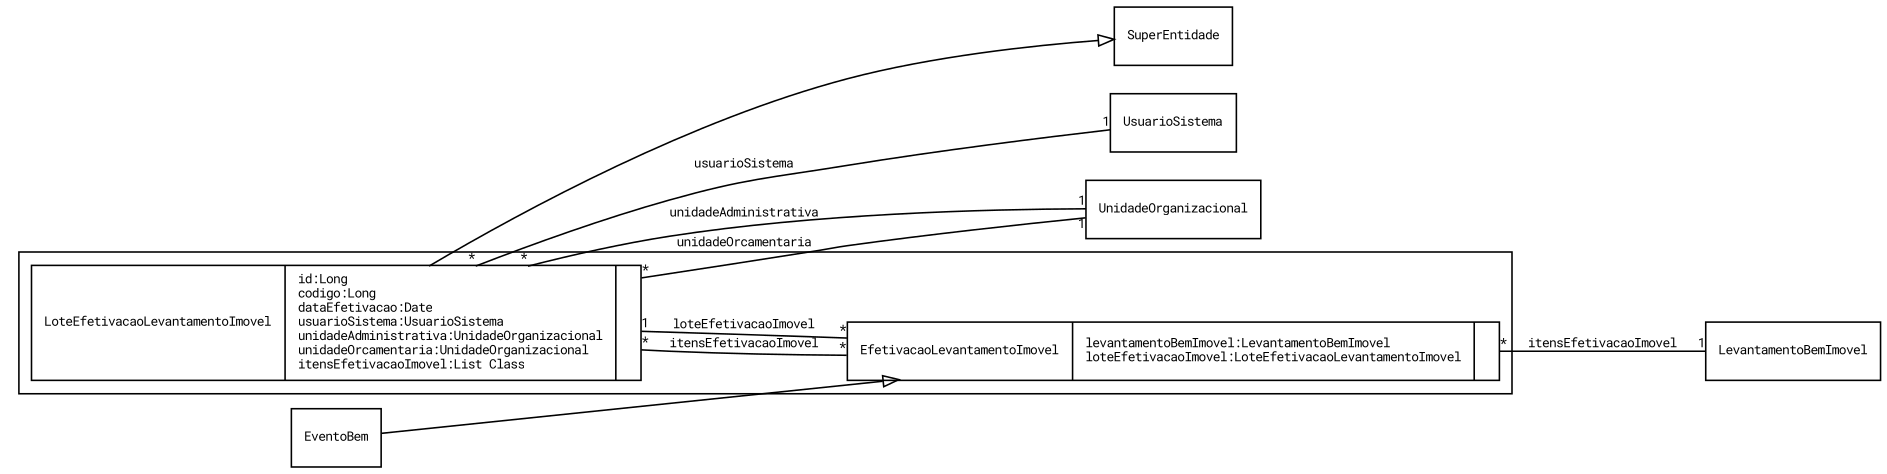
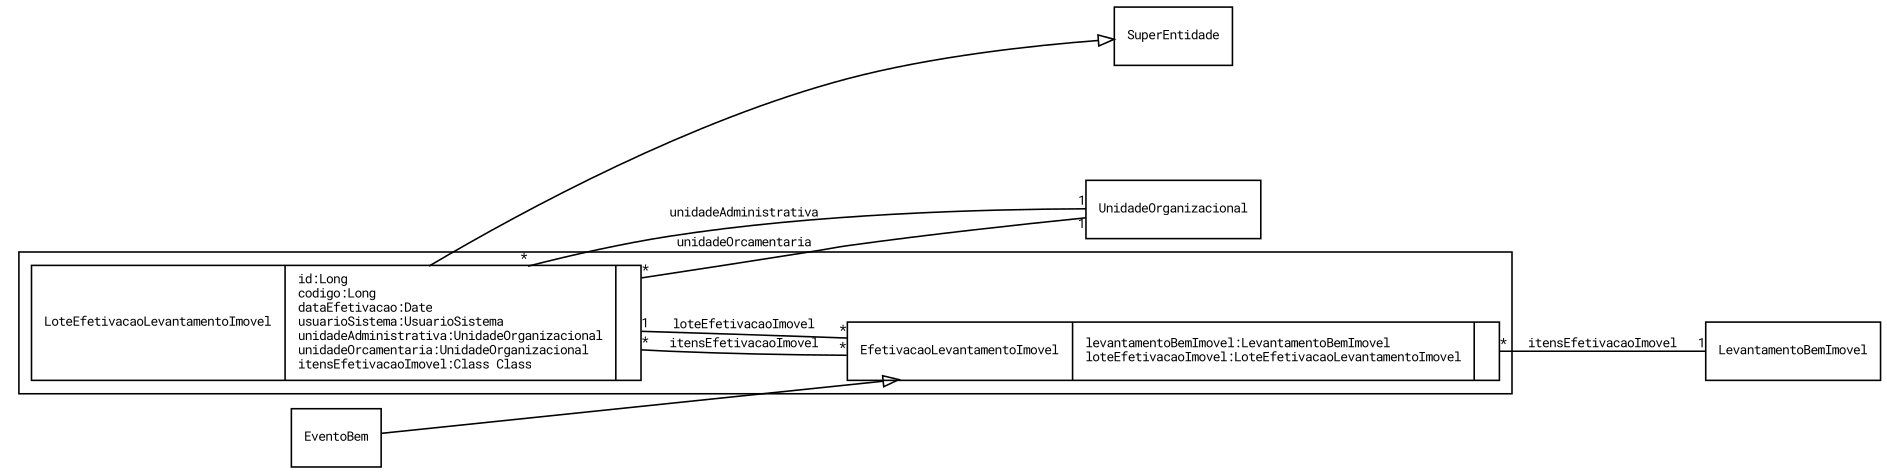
  digraph {
    fontname="Roboto Mono"
    fontsize=8
    rankdir=LR
    node [fontname="Roboto Mono" fontsize=8 shape=record]
    edge [arrowhead=none fontname="Roboto Mono" fontsize=8 headlabel=1 taillabel="*"]
-   n1 [label="{LoteEfetivacaoLevantamentoImovel|id:Long\lcodigo:Long\ldataEfetivacao:Date\lusuarioSistema:UsuarioSistema\lunidadeAdministrativa:UnidadeOrganizacional\lunidadeOrcamentaria:UnidadeOrganizacional\litensEfetivacaoImovel:List Class\l|\l}"]
+   n1 [label="{LoteEfetivacaoLevantamentoImovel|id:Long\lcodigo:Long\ldataEfetivacao:Date\lusuarioSistema:UsuarioSistema\lunidadeAdministrativa:UnidadeOrganizacional\lunidadeOrcamentaria:UnidadeOrganizacional\litensEfetivacaoImovel:Class Class\l|\l}"]
    n2 [label="{EfetivacaoLevantamentoImovel|levantamentoBemImovel:LevantamentoBemImovel\lloteEfetivacaoImovel:LoteEfetivacaoLevantamentoImovel\l|\l}"]
-   UsuarioSistema
    UnidadeOrganizacional
    SuperEntidade
    LevantamentoBemImovel
    EventoBem
    subgraph cluster_1 {
      n1
      n2
    }
    n1 -> n2 [headlabel="*" label=itensEfetivacaoImovel]
-   n1 -> UsuarioSistema [label=usuarioSistema]
    n1 -> UnidadeOrganizacional [label=unidadeAdministrativa]
    n1 -> UnidadeOrganizacional [label=unidadeOrcamentaria]
    n1 -> SuperEntidade [arrowhead=empty headlabel="" taillabel=""]
    n2 -> n1 [label=loteEfetivacaoImovel]
    n2 -> LevantamentoBemImovel [label=itensEfetivacaoImovel]
    EventoBem -> n2 [arrowhead=empty headlabel="" taillabel=""]
  }
